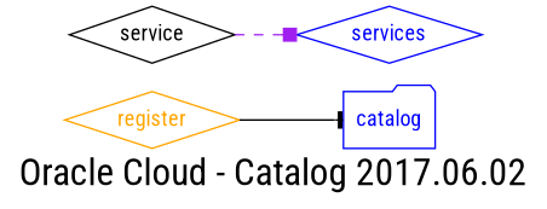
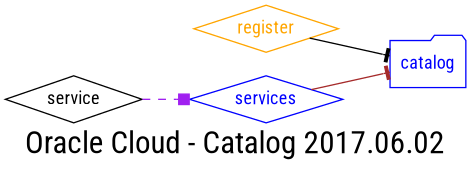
  digraph {
    fontname="Roboto Condensed"
    fontsize=24
    label="Oracle Cloud - Catalog 2017.06.02"
    rankdir=LR
    splines=true
    node [color=blue fontcolor=blue fontname="Roboto Condensed" shape=diamond]
    edge [arrowhead=tee arrowtail=none fontname="Roboto Condensed"]
    catalog [shape=folder]
    register [color=orange fontcolor=orange]
    services
    service [color="" fontcolor=""]
    register -> catalog [color=black fontcolor=orange]
+   services -> catalog [color=brown fontcolor=blue]
    service -> services [arrowhead=box color=purple fontcolor=grey style=dashed]
  }
